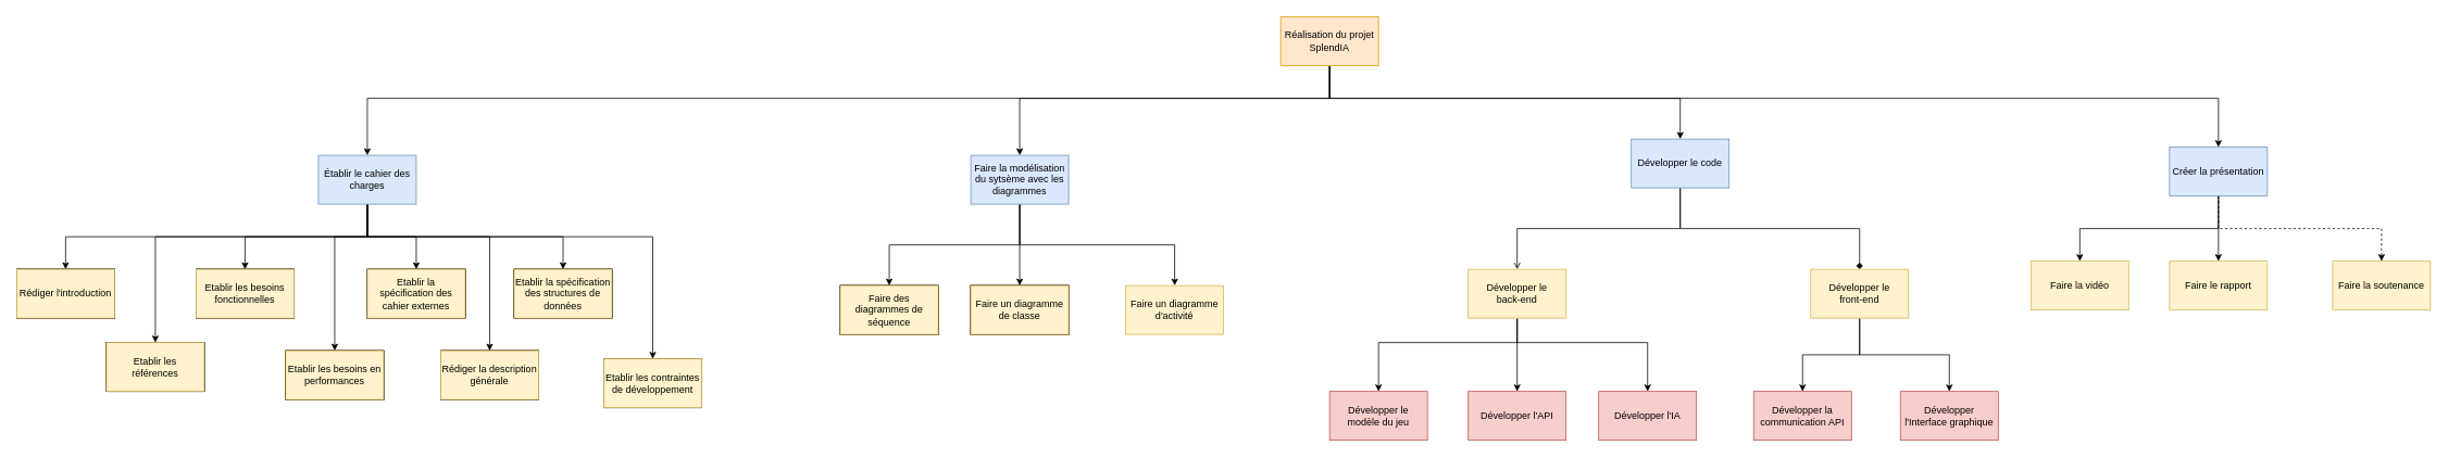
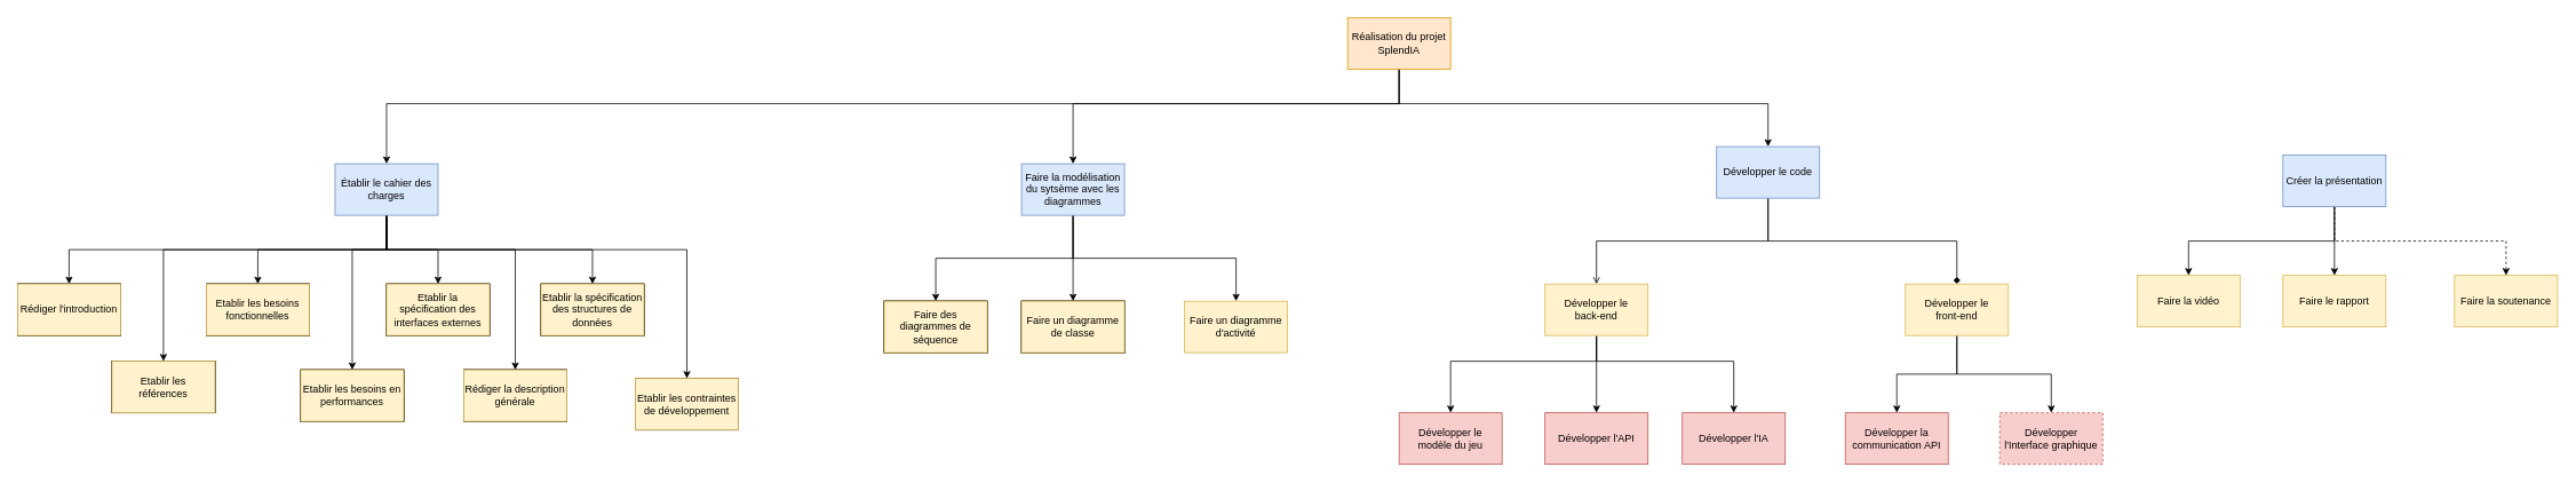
  <mxCell id="0" />
  <mxCell id="1" parent="0" />
  <mxCell id="2" style="edgeStyle=orthogonalEdgeStyle;rounded=0;orthogonalLoop=1;jettySize=auto;html=1;" parent="1" source="6" target="19" edge="1"><mxGeometry relative="1" as="geometry"><Array as="points"><mxPoint x="1630" y="120" /><mxPoint x="1250" y="120" /></Array></mxGeometry></mxCell>
  <mxCell id="3" style="edgeStyle=orthogonalEdgeStyle;rounded=0;orthogonalLoop=1;jettySize=auto;html=1;entryX=0.5;entryY=0;entryDx=0;entryDy=0;" parent="1" source="6" target="22" edge="1"><mxGeometry relative="1" as="geometry"><Array as="points"><mxPoint x="1630" y="120" /><mxPoint x="2060" y="120" /></Array></mxGeometry></mxCell>
  <mxCell id="4" style="edgeStyle=orthogonalEdgeStyle;rounded=0;orthogonalLoop=1;jettySize=auto;html=1;" parent="1" source="6" target="15" edge="1"><mxGeometry relative="1" as="geometry"><Array as="points"><mxPoint x="1630" y="120" /><mxPoint x="450" y="120" /></Array></mxGeometry></mxCell>
- <mxCell id="5" style="edgeStyle=orthogonalEdgeStyle;rounded=0;orthogonalLoop=1;jettySize=auto;html=1;entryX=0.5;entryY=0;entryDx=0;entryDy=0;" parent="1" source="6" target="26" edge="1"><mxGeometry relative="1" as="geometry"><Array as="points"><mxPoint x="1630" y="120" /><mxPoint x="2720" y="120" /></Array></mxGeometry></mxCell>
  <mxCell id="6" value="Réalisation du projet SplendIA" style="rounded=0;whiteSpace=wrap;html=1;fillColor=#ffe6cc;strokeColor=#d79b00;" parent="1" vertex="1"><mxGeometry x="1570" y="20" width="120" height="60" as="geometry" /></mxCell>
  <mxCell id="7" style="edgeStyle=orthogonalEdgeStyle;rounded=0;orthogonalLoop=1;jettySize=auto;html=1;exitX=0.5;exitY=1;exitDx=0;exitDy=0;" parent="1" source="15" target="27" edge="1"><mxGeometry relative="1" as="geometry" /></mxCell>
  <mxCell id="8" style="edgeStyle=orthogonalEdgeStyle;rounded=0;orthogonalLoop=1;jettySize=auto;html=1;entryX=0.5;entryY=0;entryDx=0;entryDy=0;exitX=0.5;exitY=1;exitDx=0;exitDy=0;" parent="1" source="15" target="34" edge="1"><mxGeometry relative="1" as="geometry"><Array as="points"><mxPoint x="450" y="290" /><mxPoint x="190" y="290" /></Array></mxGeometry></mxCell>
  <mxCell id="9" style="edgeStyle=orthogonalEdgeStyle;rounded=0;orthogonalLoop=1;jettySize=auto;html=1;entryX=0.5;entryY=0;entryDx=0;entryDy=0;exitX=0.5;exitY=1;exitDx=0;exitDy=0;" parent="1" source="15" target="29" edge="1"><mxGeometry relative="1" as="geometry" /></mxCell>
  <mxCell id="10" style="edgeStyle=orthogonalEdgeStyle;rounded=0;orthogonalLoop=1;jettySize=auto;html=1;entryX=0.5;entryY=0;entryDx=0;entryDy=0;" parent="1" source="15" target="31" edge="1"><mxGeometry relative="1" as="geometry"><Array as="points"><mxPoint x="450" y="290" /><mxPoint x="510" y="290" /></Array></mxGeometry></mxCell>
  <mxCell id="11" style="edgeStyle=orthogonalEdgeStyle;rounded=0;orthogonalLoop=1;jettySize=auto;html=1;exitX=0.5;exitY=1;exitDx=0;exitDy=0;" parent="1" source="15" target="28" edge="1"><mxGeometry relative="1" as="geometry"><Array as="points"><mxPoint x="450" y="290" /><mxPoint x="600" y="290" /></Array></mxGeometry></mxCell>
  <mxCell id="12" style="edgeStyle=orthogonalEdgeStyle;rounded=0;orthogonalLoop=1;jettySize=auto;html=1;entryX=0.5;entryY=0;entryDx=0;entryDy=0;exitX=0.5;exitY=1;exitDx=0;exitDy=0;" parent="1" source="15" target="30" edge="1"><mxGeometry relative="1" as="geometry" /></mxCell>
  <mxCell id="13" style="edgeStyle=orthogonalEdgeStyle;rounded=0;orthogonalLoop=1;jettySize=auto;html=1;exitX=0.5;exitY=1;exitDx=0;exitDy=0;" parent="1" source="15" target="33" edge="1"><mxGeometry relative="1" as="geometry"><Array as="points"><mxPoint x="450" y="290" /><mxPoint x="800" y="290" /></Array></mxGeometry></mxCell>
  <mxCell id="14" style="edgeStyle=orthogonalEdgeStyle;rounded=0;orthogonalLoop=1;jettySize=auto;html=1;entryX=0.5;entryY=0;entryDx=0;entryDy=0;" parent="1" source="15" target="32" edge="1"><mxGeometry relative="1" as="geometry"><Array as="points"><mxPoint x="450" y="290" /><mxPoint x="410" y="290" /></Array></mxGeometry></mxCell>
  <mxCell id="15" value="Établir le cahier des charges" style="rounded=0;whiteSpace=wrap;html=1;fillColor=#dae8fc;strokeColor=#6c8ebf;" parent="1" vertex="1"><mxGeometry x="390" y="190" width="120" height="60" as="geometry" /></mxCell>
  <mxCell id="16" style="edgeStyle=orthogonalEdgeStyle;rounded=0;orthogonalLoop=1;jettySize=auto;html=1;exitX=0.5;exitY=1;exitDx=0;exitDy=0;" parent="1" source="19" target="35" edge="1"><mxGeometry relative="1" as="geometry" /></mxCell>
  <mxCell id="17" style="edgeStyle=orthogonalEdgeStyle;rounded=0;orthogonalLoop=1;jettySize=auto;html=1;" parent="1" source="19" target="36" edge="1"><mxGeometry relative="1" as="geometry" /></mxCell>
  <mxCell id="18" style="edgeStyle=orthogonalEdgeStyle;rounded=0;orthogonalLoop=1;jettySize=auto;html=1;exitX=0.5;exitY=1;exitDx=0;exitDy=0;" parent="1" source="19" target="37" edge="1"><mxGeometry relative="1" as="geometry" /></mxCell>
  <mxCell id="19" value="Faire la modélisation du sytsème avec les diagrammes" style="rounded=0;whiteSpace=wrap;html=1;fillColor=#dae8fc;strokeColor=#6c8ebf;" parent="1" vertex="1"><mxGeometry x="1190" y="190" width="120" height="60" as="geometry" /></mxCell>
  <mxCell id="20" style="edgeStyle=orthogonalEdgeStyle;rounded=0;orthogonalLoop=1;jettySize=auto;html=1;entryX=0.5;entryY=0;entryDx=0;entryDy=0;endArrow=open;" parent="1" source="22" target="41" edge="1"><mxGeometry relative="1" as="geometry"><Array as="points"><mxPoint x="2060" y="280" /><mxPoint x="1860" y="280" /></Array></mxGeometry></mxCell>
  <mxCell id="21" style="edgeStyle=orthogonalEdgeStyle;rounded=0;orthogonalLoop=1;jettySize=auto;html=1;entryX=0.5;entryY=0;entryDx=0;entryDy=0;endArrow=diamond;" parent="1" source="22" target="44" edge="1"><mxGeometry relative="1" as="geometry"><Array as="points"><mxPoint x="2060" y="280" /><mxPoint x="2280" y="280" /></Array></mxGeometry></mxCell>
  <mxCell id="22" value="Développer le code" style="rounded=0;whiteSpace=wrap;html=1;fillColor=#dae8fc;strokeColor=#6c8ebf;" parent="1" vertex="1"><mxGeometry x="2000" y="170" width="120" height="60" as="geometry" /></mxCell>
  <mxCell id="23" style="edgeStyle=orthogonalEdgeStyle;rounded=0;orthogonalLoop=1;jettySize=auto;html=1;entryX=0.5;entryY=0;entryDx=0;entryDy=0;" parent="1" source="26" target="51" edge="1"><mxGeometry relative="1" as="geometry"><Array as="points"><mxPoint x="2720" y="280" /><mxPoint x="2550" y="280" /></Array></mxGeometry></mxCell>
  <mxCell id="24" style="edgeStyle=orthogonalEdgeStyle;rounded=0;orthogonalLoop=1;jettySize=auto;html=1;entryX=0.5;entryY=0;entryDx=0;entryDy=0;" parent="1" source="26" target="50" edge="1"><mxGeometry relative="1" as="geometry" /></mxCell>
  <mxCell id="25" style="edgeStyle=orthogonalEdgeStyle;rounded=0;orthogonalLoop=1;jettySize=auto;html=1;entryX=0.5;entryY=0;entryDx=0;entryDy=0;dashed=1;" parent="1" source="26" target="52" edge="1"><mxGeometry relative="1" as="geometry"><Array as="points"><mxPoint x="2720" y="280" /><mxPoint x="2920" y="280" /></Array></mxGeometry></mxCell>
  <mxCell id="26" value="Créer la présentation" style="rounded=0;whiteSpace=wrap;html=1;fillColor=#dae8fc;strokeColor=#6c8ebf;" parent="1" vertex="1"><mxGeometry x="2660" y="180" width="120" height="60" as="geometry" /></mxCell>
  <mxCell id="27" value="Introduction" style="rounded=0;whiteSpace=wrap;html=1;" parent="1" vertex="1"><mxGeometry x="20" y="330" width="120" height="60" as="geometry" /></mxCell>
  <mxCell id="28" value="Description générale" style="rounded=0;whiteSpace=wrap;html=1;" parent="1" vertex="1"><mxGeometry x="540" y="430" width="120" height="60" as="geometry" /></mxCell>
  <mxCell id="29" value="Besoins fonctionneles" style="rounded=0;whiteSpace=wrap;html=1;" parent="1" vertex="1"><mxGeometry x="240" y="330" width="120" height="60" as="geometry" /></mxCell>
  <mxCell id="30" value="Spécification des structures de données" style="rounded=0;whiteSpace=wrap;html=1;" parent="1" vertex="1"><mxGeometry x="630" y="330" width="120" height="60" as="geometry" /></mxCell>
  <mxCell id="31" value="Spécification des interfaces externes" style="rounded=0;whiteSpace=wrap;html=1;" parent="1" vertex="1"><mxGeometry x="450" y="330" width="120" height="60" as="geometry" /></mxCell>
  <mxCell id="32" value="Besoin en performances" style="rounded=0;whiteSpace=wrap;html=1;" parent="1" vertex="1"><mxGeometry x="350" y="430" width="120" height="60" as="geometry" /></mxCell>
  <mxCell id="33" value="Contraintes de dévelopement" style="rounded=0;whiteSpace=wrap;html=1;" parent="1" vertex="1"><mxGeometry x="740" y="440" width="120" height="60" as="geometry" /></mxCell>
  <mxCell id="34" value="Références" style="rounded=0;whiteSpace=wrap;html=1;" parent="1" vertex="1"><mxGeometry x="130" y="420" width="120" height="60" as="geometry" /></mxCell>
  <mxCell id="35" value="Diagrammes de séquence" style="rounded=0;whiteSpace=wrap;html=1;" parent="1" vertex="1"><mxGeometry x="1030" y="350" width="120" height="60" as="geometry" /></mxCell>
  <mxCell id="36" value="Diagramme de classe" style="rounded=0;whiteSpace=wrap;html=1;" parent="1" vertex="1"><mxGeometry x="1190" y="350" width="120" height="60" as="geometry" /></mxCell>
  <mxCell id="37" value="Faire un diagramme d'activité" style="rounded=0;whiteSpace=wrap;html=1;fillColor=#fff2cc;strokeColor=#d6b656;" parent="1" vertex="1"><mxGeometry x="1380" y="350" width="120" height="60" as="geometry" /></mxCell>
  <mxCell id="38" style="edgeStyle=orthogonalEdgeStyle;rounded=0;orthogonalLoop=1;jettySize=auto;html=1;" parent="1" source="41" target="45" edge="1"><mxGeometry relative="1" as="geometry"><Array as="points"><mxPoint x="1860" y="420" /><mxPoint x="1690" y="420" /></Array></mxGeometry></mxCell>
  <mxCell id="39" style="edgeStyle=orthogonalEdgeStyle;rounded=0;orthogonalLoop=1;jettySize=auto;html=1;entryX=0.5;entryY=0;entryDx=0;entryDy=0;" parent="1" source="41" target="47" edge="1"><mxGeometry relative="1" as="geometry" /></mxCell>
  <mxCell id="40" style="edgeStyle=orthogonalEdgeStyle;rounded=0;orthogonalLoop=1;jettySize=auto;html=1;entryX=0.5;entryY=0;entryDx=0;entryDy=0;" parent="1" source="41" target="46" edge="1"><mxGeometry relative="1" as="geometry"><Array as="points"><mxPoint x="1860" y="420" /><mxPoint x="2020" y="420" /><mxPoint x="2020" y="480" /></Array></mxGeometry></mxCell>
  <mxCell id="41" value="Développer le &lt;br&gt;back-end" style="rounded=0;whiteSpace=wrap;html=1;fillColor=#fff2cc;strokeColor=#d6b656;" parent="1" vertex="1"><mxGeometry x="1800" y="330" width="120" height="60" as="geometry" /></mxCell>
  <mxCell id="42" style="edgeStyle=orthogonalEdgeStyle;rounded=0;orthogonalLoop=1;jettySize=auto;html=1;entryX=0.5;entryY=0;entryDx=0;entryDy=0;" parent="1" source="44" target="48" edge="1"><mxGeometry relative="1" as="geometry" /></mxCell>
  <mxCell id="43" style="edgeStyle=orthogonalEdgeStyle;rounded=0;orthogonalLoop=1;jettySize=auto;html=1;" parent="1" source="44" target="49" edge="1"><mxGeometry relative="1" as="geometry" /></mxCell>
  <mxCell id="44" value="Développer le &lt;br&gt;front-end" style="rounded=0;whiteSpace=wrap;html=1;fillColor=#fff2cc;strokeColor=#d6b656;" parent="1" vertex="1"><mxGeometry x="2220" y="330" width="120" height="60" as="geometry" /></mxCell>
  <mxCell id="45" value="Développer le&lt;br&gt;modèle du jeu" style="rounded=0;whiteSpace=wrap;html=1;fillColor=#f8cecc;strokeColor=#b85450;" parent="1" vertex="1"><mxGeometry x="1630" y="480" width="120" height="60" as="geometry" /></mxCell>
  <mxCell id="46" value="Développer l'IA" style="rounded=0;whiteSpace=wrap;html=1;fillColor=#f8cecc;strokeColor=#b85450;" parent="1" vertex="1"><mxGeometry x="1960" y="480" width="120" height="60" as="geometry" /></mxCell>
  <mxCell id="47" value="Développer l'API" style="rounded=0;whiteSpace=wrap;html=1;fillColor=#f8cecc;strokeColor=#b85450;" parent="1" vertex="1"><mxGeometry x="1800" y="480" width="120" height="60" as="geometry" /></mxCell>
  <mxCell id="48" value="Développer&amp;nbsp;la communication API" style="rounded=0;whiteSpace=wrap;html=1;fillColor=#f8cecc;strokeColor=#b85450;" parent="1" vertex="1"><mxGeometry x="2150" y="480" width="120" height="60" as="geometry" /></mxCell>
- <mxCell id="49" value="Développer &lt;br&gt;l'Interface graphique" style="rounded=0;whiteSpace=wrap;html=1;fillColor=#f8cecc;strokeColor=#b85450;" parent="1" vertex="1"><mxGeometry x="2330" y="480" width="120" height="60" as="geometry" /></mxCell>
+ <mxCell id="49" value="Développer &lt;br&gt;l'Interface graphique" style="rounded=0;whiteSpace=wrap;html=1;fillColor=#f8cecc;strokeColor=#b85450;dashed=1;" parent="1" vertex="1"><mxGeometry x="2330" y="480" width="120" height="60" as="geometry" /></mxCell>
  <mxCell id="50" value="Faire le rapport" style="rounded=0;whiteSpace=wrap;html=1;fillColor=#fff2cc;strokeColor=#d6b656;" parent="1" vertex="1"><mxGeometry x="2660" y="320" width="120" height="60" as="geometry" /></mxCell>
  <mxCell id="51" value="Faire la vidéo" style="rounded=0;whiteSpace=wrap;html=1;fillColor=#fff2cc;strokeColor=#d6b656;" parent="1" vertex="1"><mxGeometry x="2490" y="320" width="120" height="60" as="geometry" /></mxCell>
  <mxCell id="52" value="Faire la soutenance" style="rounded=0;whiteSpace=wrap;html=1;fillColor=#fff2cc;strokeColor=#d6b656;" parent="1" vertex="1"><mxGeometry x="2860" y="320" width="120" height="60" as="geometry" /></mxCell>
  <mxCell id="53" value="Introduction" style="rounded=0;whiteSpace=wrap;html=1;" parent="1" vertex="1"><mxGeometry x="20" y="330" width="120" height="60" as="geometry" /></mxCell>
  <mxCell id="54" value="Références" style="rounded=0;whiteSpace=wrap;html=1;" parent="1" vertex="1"><mxGeometry x="130" y="420" width="120" height="60" as="geometry" /></mxCell>
  <mxCell id="55" value="Besoins fonctionneles" style="rounded=0;whiteSpace=wrap;html=1;" parent="1" vertex="1"><mxGeometry x="240" y="330" width="120" height="60" as="geometry" /></mxCell>
  <mxCell id="56" value="Besoin en performances" style="rounded=0;whiteSpace=wrap;html=1;" parent="1" vertex="1"><mxGeometry x="350" y="430" width="120" height="60" as="geometry" /></mxCell>
  <mxCell id="57" value="Spécification des interfaces externes" style="rounded=0;whiteSpace=wrap;html=1;" parent="1" vertex="1"><mxGeometry x="450" y="330" width="120" height="60" as="geometry" /></mxCell>
  <mxCell id="58" value="Description générale" style="rounded=0;whiteSpace=wrap;html=1;" parent="1" vertex="1"><mxGeometry x="540" y="430" width="120" height="60" as="geometry" /></mxCell>
  <mxCell id="59" value="Spécification des structures de données" style="rounded=0;whiteSpace=wrap;html=1;" parent="1" vertex="1"><mxGeometry x="630" y="330" width="120" height="60" as="geometry" /></mxCell>
  <mxCell id="60" value="Contraintes de dévelopement" style="rounded=0;whiteSpace=wrap;html=1;" parent="1" vertex="1"><mxGeometry x="740" y="440" width="120" height="60" as="geometry" /></mxCell>
  <mxCell id="61" value="Diagrammes de séquence" style="rounded=0;whiteSpace=wrap;html=1;" parent="1" vertex="1"><mxGeometry x="1030" y="350" width="120" height="60" as="geometry" /></mxCell>
  <mxCell id="62" value="Diagramme de classe" style="rounded=0;whiteSpace=wrap;html=1;" parent="1" vertex="1"><mxGeometry x="1190" y="350" width="120" height="60" as="geometry" /></mxCell>
  <mxCell id="63" value="Introduction" style="rounded=0;whiteSpace=wrap;html=1;" parent="1" vertex="1"><mxGeometry x="20" y="330" width="120" height="60" as="geometry" /></mxCell>
  <mxCell id="64" value="Références" style="rounded=0;whiteSpace=wrap;html=1;" parent="1" vertex="1"><mxGeometry x="130" y="420" width="120" height="60" as="geometry" /></mxCell>
  <mxCell id="65" value="Besoins fonctionneles" style="rounded=0;whiteSpace=wrap;html=1;" parent="1" vertex="1"><mxGeometry x="240" y="330" width="120" height="60" as="geometry" /></mxCell>
  <mxCell id="66" value="Besoin en performances" style="rounded=0;whiteSpace=wrap;html=1;" parent="1" vertex="1"><mxGeometry x="350" y="430" width="120" height="60" as="geometry" /></mxCell>
  <mxCell id="67" value="Spécification des interfaces externes" style="rounded=0;whiteSpace=wrap;html=1;" parent="1" vertex="1"><mxGeometry x="450" y="330" width="120" height="60" as="geometry" /></mxCell>
  <mxCell id="68" value="Description générale" style="rounded=0;whiteSpace=wrap;html=1;" parent="1" vertex="1"><mxGeometry x="540" y="430" width="120" height="60" as="geometry" /></mxCell>
  <mxCell id="69" value="Spécification des structures de données" style="rounded=0;whiteSpace=wrap;html=1;" parent="1" vertex="1"><mxGeometry x="630" y="330" width="120" height="60" as="geometry" /></mxCell>
  <mxCell id="70" value="Contraintes de dévelopement" style="rounded=0;whiteSpace=wrap;html=1;" parent="1" vertex="1"><mxGeometry x="740" y="440" width="120" height="60" as="geometry" /></mxCell>
  <mxCell id="71" value="Diagrammes de séquence" style="rounded=0;whiteSpace=wrap;html=1;" parent="1" vertex="1"><mxGeometry x="1030" y="350" width="120" height="60" as="geometry" /></mxCell>
  <mxCell id="72" value="Diagramme de classe" style="rounded=0;whiteSpace=wrap;html=1;" parent="1" vertex="1"><mxGeometry x="1190" y="350" width="120" height="60" as="geometry" /></mxCell>
  <mxCell id="73" value="Rédiger l'introduction" style="rounded=0;whiteSpace=wrap;html=1;fillColor=#fff2cc;strokeColor=#d6b656;" parent="1" vertex="1"><mxGeometry x="20" y="330" width="120" height="60" as="geometry" /></mxCell>
  <mxCell id="74" value="Etablir les &lt;br&gt;références" style="rounded=0;whiteSpace=wrap;html=1;fillColor=#fff2cc;strokeColor=#d6b656;" parent="1" vertex="1"><mxGeometry x="130" y="420" width="120" height="60" as="geometry" /></mxCell>
  <mxCell id="75" value="Etablir les besoins fonctionnelles" style="rounded=0;whiteSpace=wrap;html=1;fillColor=#fff2cc;strokeColor=#d6b656;" parent="1" vertex="1"><mxGeometry x="240" y="330" width="120" height="60" as="geometry" /></mxCell>
  <mxCell id="76" value="Etablir les besoins en performances" style="rounded=0;whiteSpace=wrap;html=1;fillColor=#fff2cc;strokeColor=#d6b656;" parent="1" vertex="1"><mxGeometry x="350" y="430" width="120" height="60" as="geometry" /></mxCell>
- <mxCell id="77" value="Etablir la spécification&amp;nbsp;des cahier externes" style="rounded=0;whiteSpace=wrap;html=1;fillColor=#fff2cc;strokeColor=#d6b656;" parent="1" vertex="1"><mxGeometry x="450" y="330" width="120" height="60" as="geometry" /></mxCell>
+ <mxCell id="77" value="Etablir la spécification&amp;nbsp;des interfaces externes" style="rounded=0;whiteSpace=wrap;html=1;fillColor=#fff2cc;strokeColor=#d6b656;" parent="1" vertex="1"><mxGeometry x="450" y="330" width="120" height="60" as="geometry" /></mxCell>
  <mxCell id="78" value="Rédiger la description générale" style="rounded=0;whiteSpace=wrap;html=1;fillColor=#fff2cc;strokeColor=#d6b656;" parent="1" vertex="1"><mxGeometry x="540" y="430" width="120" height="60" as="geometry" /></mxCell>
  <mxCell id="79" value="Etablir la spécification des structures de données" style="rounded=0;whiteSpace=wrap;html=1;fillColor=#fff2cc;strokeColor=#d6b656;" parent="1" vertex="1"><mxGeometry x="630" y="330" width="120" height="60" as="geometry" /></mxCell>
  <mxCell id="80" value="Etablir les contraintes de développement" style="rounded=0;whiteSpace=wrap;html=1;fillColor=#fff2cc;strokeColor=#d6b656;" parent="1" vertex="1"><mxGeometry x="740" y="440" width="120" height="60" as="geometry" /></mxCell>
  <mxCell id="81" value="Faire des diagrammes de séquence" style="rounded=0;whiteSpace=wrap;html=1;fillColor=#fff2cc;strokeColor=#d6b656;" parent="1" vertex="1"><mxGeometry x="1030" y="350" width="120" height="60" as="geometry" /></mxCell>
  <mxCell id="82" value="Faire un diagramme de classe" style="rounded=0;whiteSpace=wrap;html=1;fillColor=#fff2cc;strokeColor=#d6b656;" parent="1" vertex="1"><mxGeometry x="1190" y="350" width="120" height="60" as="geometry" /></mxCell>
  <mxCell id="83" value="&amp;nbsp;" style="text;whiteSpace=wrap;html=1;" parent="1" vertex="1"><mxGeometry x="1000" y="270" width="40" height="40" as="geometry" /></mxCell>
